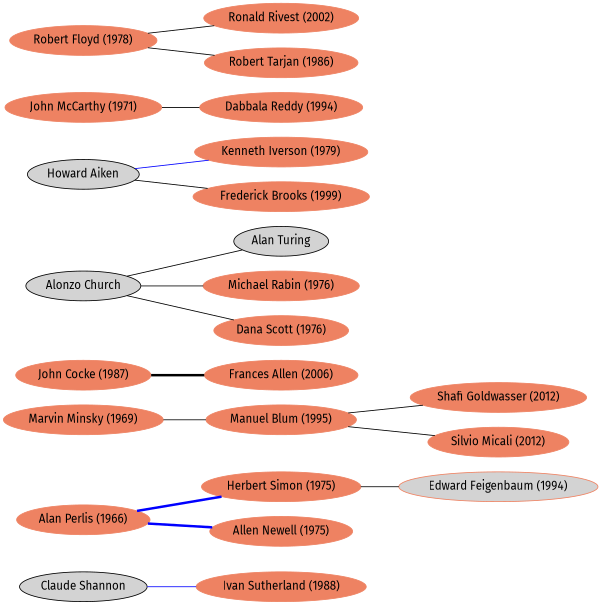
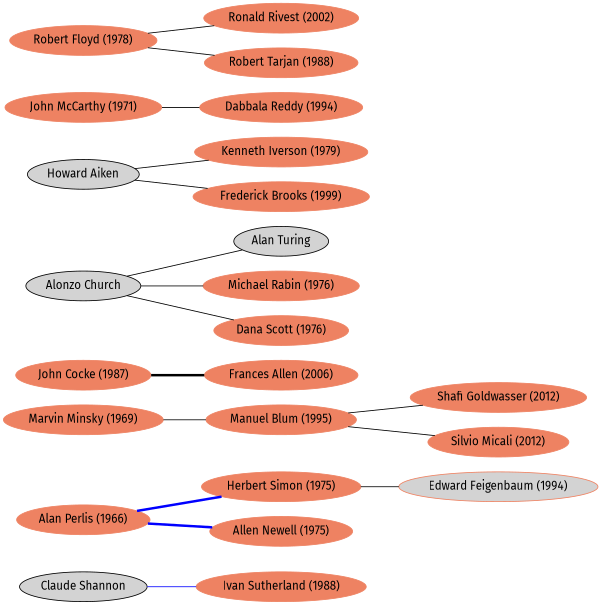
  graph {
    fontname="Fira Sans"
    rankdir=LR
    node [fontname="Fira Sans" style=filled color=salmon2]
    edge [fontname="Fira Sans"]
    "Claude Shannon" [color=""]
    "Ivan Sutherland (1988)"
    "Edward Feigenbaum (1994)" [fillcolor=lightgrey]
    "Herbert Simon (1975)"
    "Manuel Blum (1995)"
    "Shafi Goldwasser (2012)"
    "Silvio Micali (2012)"
    "John Cocke (1987)"
    "Frances Allen (2006)"
    "Alan Turing" [color=""]
    "Howard Aiken" [color=""]
    "Kenneth Iverson (1979)"
    "Frederick Brooks (1999)"
    "Marvin Minsky (1969)"
    "Alan Perlis (1966)"
    "Allen Newell (1975)"
    "John McCarthy (1971)"
    "Dabbala Reddy (1994)"
    "Robert Floyd (1978)"
    "Ronald Rivest (2002)"
-   "Robert Tarjan (1986)"
+   "Robert Tarjan (1986)" [label="Robert Tarjan (1988)"]
    "Alonzo Church" [color=""]
    "Michael Rabin (1976)"
    "Dana Scott (1976)"
    "Claude Shannon" -- "Ivan Sutherland (1988)" [color=blue]
    "Herbert Simon (1975)" -- "Edward Feigenbaum (1994)"
    "Manuel Blum (1995)" -- "Shafi Goldwasser (2012)"
    "Manuel Blum (1995)" -- "Silvio Micali (2012)"
    "John Cocke (1987)" -- "Frances Allen (2006)" [color=black penwidth=3]
-   "Howard Aiken" -- "Kenneth Iverson (1979)" [color=blue]
+   "Howard Aiken" -- "Kenneth Iverson (1979)"
    "Howard Aiken" -- "Frederick Brooks (1999)"
    "Marvin Minsky (1969)" -- "Manuel Blum (1995)"
    "Alan Perlis (1966)" -- "Herbert Simon (1975)" [color=blue penwidth=3]
    "Alan Perlis (1966)" -- "Allen Newell (1975)" [color=blue penwidth=3]
    "John McCarthy (1971)" -- "Dabbala Reddy (1994)"
    "Robert Floyd (1978)" -- "Ronald Rivest (2002)"
    "Robert Floyd (1978)" -- "Robert Tarjan (1986)"
    "Alonzo Church" -- "Alan Turing"
    "Alonzo Church" -- "Michael Rabin (1976)"
    "Alonzo Church" -- "Dana Scott (1976)"
  }
